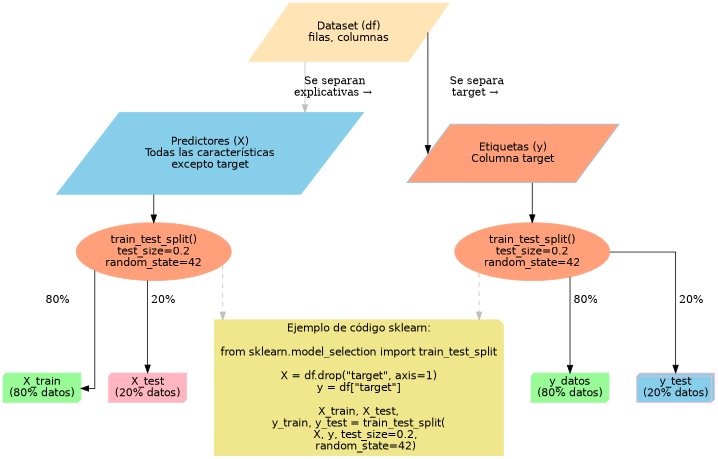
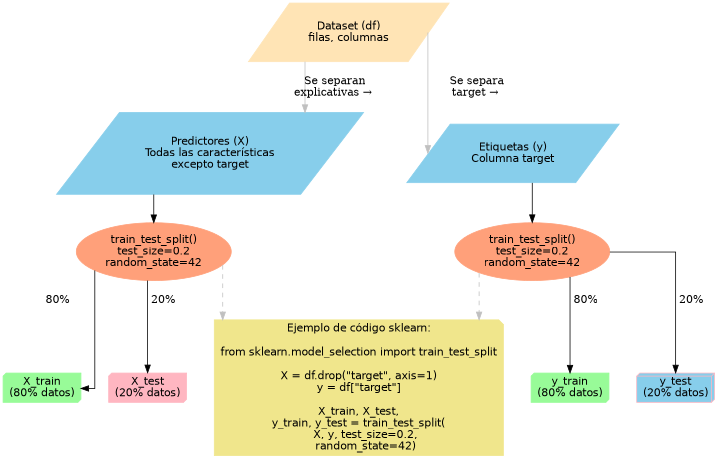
  digraph {
    nodesep=0.5
    rankdir=TB
    splines=ortho
    node [color="#87CEEB" fontname=Helvetica shape=box3d style=filled]
    n1 [color="#FFE4B5" label="Dataset (df)\nfilas, columnas" shape=parallelogram]
    n2 [label="Predictores (X)\nTodas las características\nexcepto target" shape=parallelogram]
-   n3 [label="Etiquetas (y)\nColumna target" shape=parallelogram fillcolor="#FFA07A"]
+   n3 [label="Etiquetas (y)\nColumna target" shape=parallelogram]
    n4 [color="#FFA07A" label="train_test_split()\ntest_size=0.2\nrandom_state=42" shape=oval]
    n5 [color="#FFA07A" label="train_test_split()\ntest_size=0.2\nrandom_state=42" shape=oval]
    n6 [color="#98FB98" label="X_train\n(80% datos)"]
    n7 [color="#FFB6C1" label="X_test\n(20% datos)"]
    n8 [color="#F0E68C" label="Ejemplo de código sklearn:\n\nfrom sklearn.model_selection import train_test_split\n\nX = df.drop(\"target\", axis=1)\ny = df[\"target\"]\n\nX_train, X_test,\ny_train, y_test = train_test_split(\n    X, y, test_size=0.2,\n    random_state=42)" shape=note]
-   n9 [color="#98FB98" label="y_datos\n(80% datos)"]
+   n9 [color="#98FB98" label="y_train\n(80% datos)"]
    n10 [color="#FFB6C1" fillcolor="#87CEEB" label="y_test\n(20% datos)"]
    n1 -> n2 [color=gray label=" Se separan\nexplicativas →"]
-   n1 -> n3 [label=" Se separa\ntarget →"]
+   n1 -> n3 [label=" Se separa\ntarget →" color=gray]
    n2 -> n4
    n3 -> n5
    n4 -> n6 [label=" 80%"]
    n4 -> n7 [label=" 20%"]
    n4 -> n8 [color=gray style=dashed]
    n5 -> n8 [color=gray style=dashed]
    n5 -> n9 [label=" 80%"]
    n5 -> n10 [label=" 20%"]
  }
